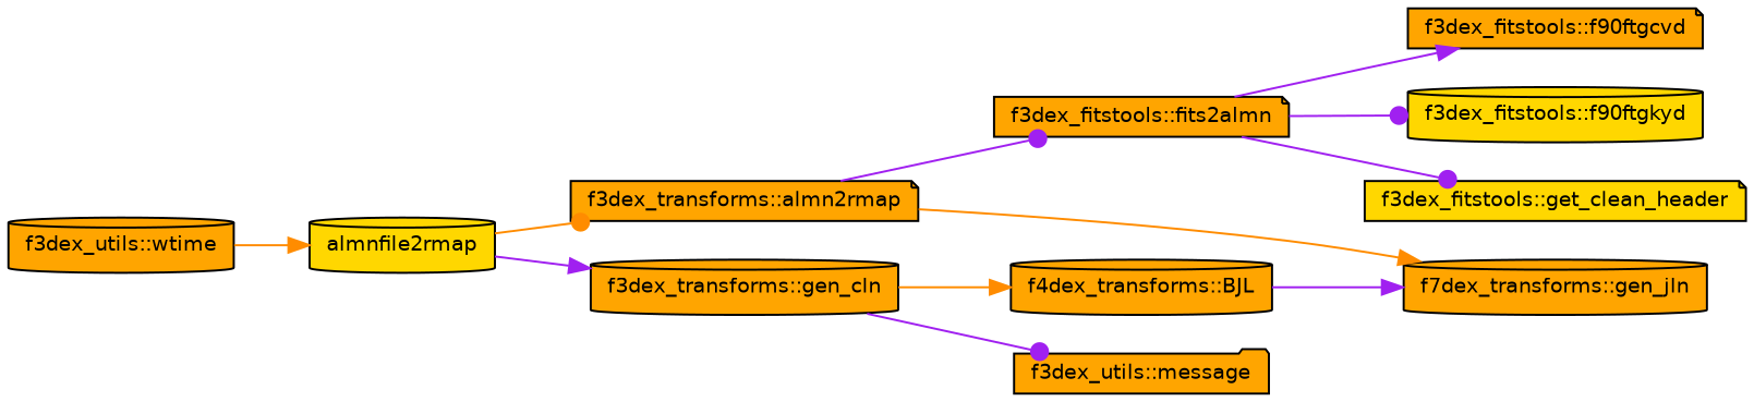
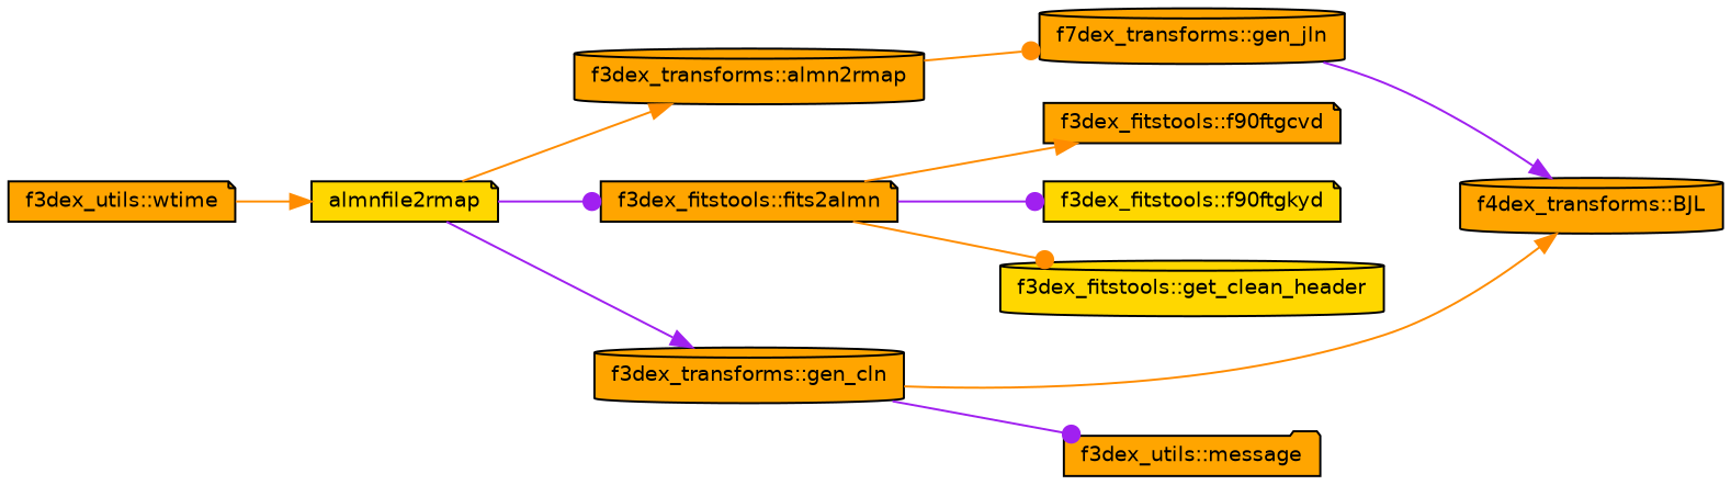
  digraph {
    rankdir=LR
    node [color=black fillcolor=orange fontname=Helvetica fontsize=10 shape=cylinder style=filled]
    edge [arrowhead=normal color=darkorange fontname=Helvetica fontsize=10 labelfontname=Helvetica labelfontsize=10 style=solid]
-   n1 [fillcolor=gold fontcolor=black height=0.2 label=almnfile2rmap width=0.4]
-   n2 [height=0.2 label="f3dex_transforms::almn2rmap" shape=note width=0.4]
+   n1 [fillcolor=gold fontcolor=black height=0.2 label=almnfile2rmap shape=note width=0.4]
+   n2 [height=0.2 label="f3dex_transforms::almn2rmap" width=0.4]
    n3 [height=0.2 label="f3dex_fitstools::fits2almn" shape=note width=0.4]
    n4 [height=0.2 label="f3dex_transforms::gen_cln" width=0.4]
    n5 [height=0.2 label="f7dex_transforms::gen_jln" width=0.4]
    n6 [height=0.2 label="f3dex_fitstools::f90ftgcvd" shape=note width=0.4]
-   n7 [fillcolor=gold height=0.2 label="f3dex_fitstools::f90ftgkyd" width=0.4]
-   n8 [fillcolor=gold height=0.2 label="f3dex_fitstools::get_clean_header" shape=note width=0.4]
+   n7 [fillcolor=gold height=0.2 label="f3dex_fitstools::f90ftgkyd" shape=note width=0.4]
+   n8 [fillcolor=gold height=0.2 label="f3dex_fitstools::get_clean_header" width=0.4]
    n9 [height=0.2 label="f4dex_transforms::BJL" width=0.4]
    n10 [height=0.2 label="f3dex_utils::message" shape=folder width=0.4]
-   n11 [height=0.2 label="f3dex_utils::wtime" width=0.4]
-   n1 -> n2 [arrowhead=dot]
-   n2 -> n3 [arrowhead=dot color=purple]
+   n11 [height=0.2 label="f3dex_utils::wtime" shape=note width=0.4]
+   n1 -> n2
+   n1 -> n3 [arrowhead=dot color=purple]
    n1 -> n4 [color=purple]
-   n2 -> n5
-   n3 -> n6 [color=purple]
+   n2 -> n5 [arrowhead=dot]
+   n3 -> n6
    n3 -> n7 [arrowhead=dot color=purple]
-   n3 -> n8 [arrowhead=dot color=purple]
+   n3 -> n8 [arrowhead=dot]
    n4 -> n9
    n4 -> n10 [arrowhead=dot color=purple]
-   n9 -> n5 [color=purple]
+   n5 -> n9 [color=purple]
    n11 -> n1
  }
